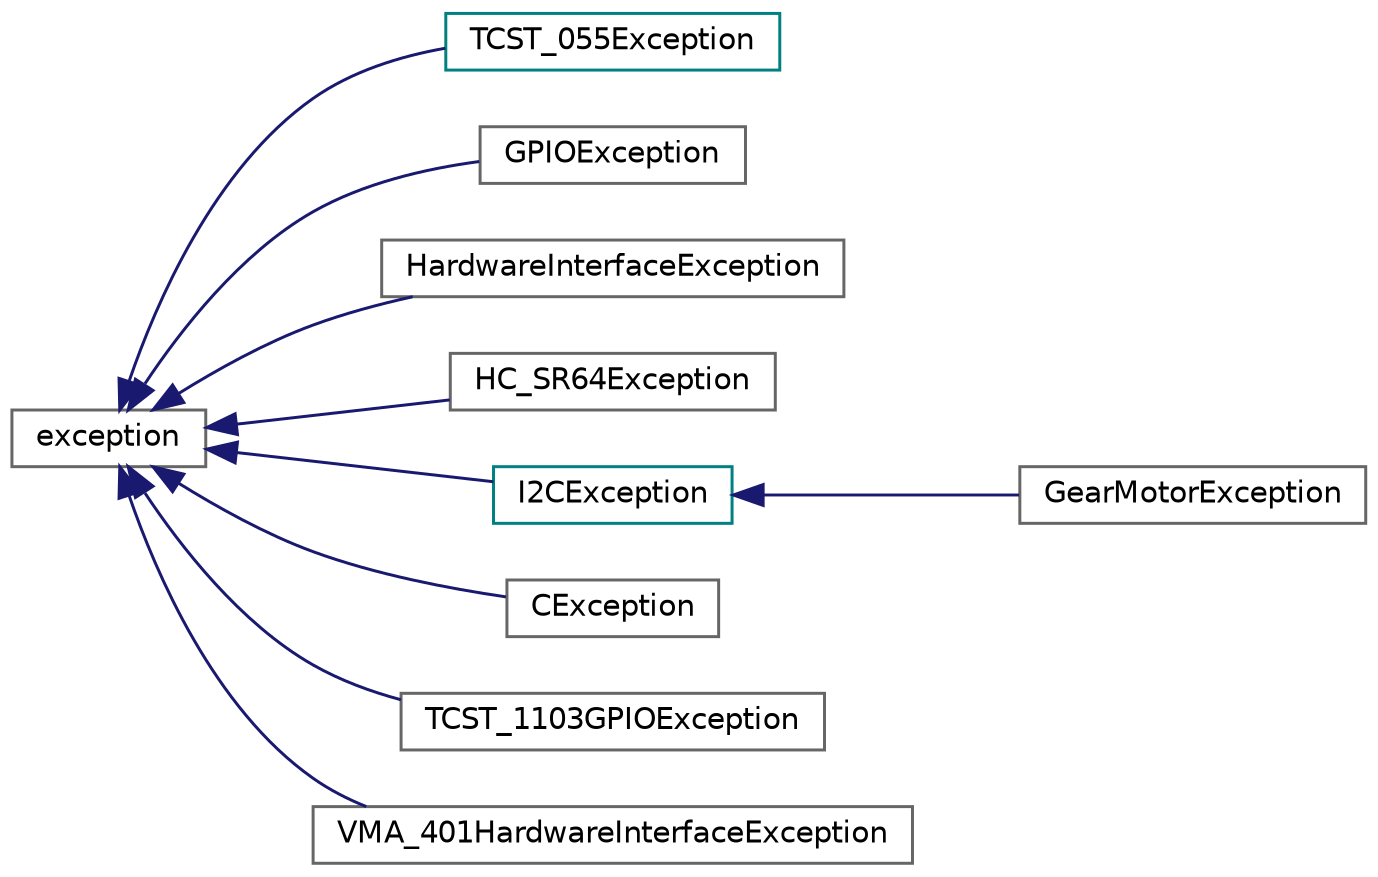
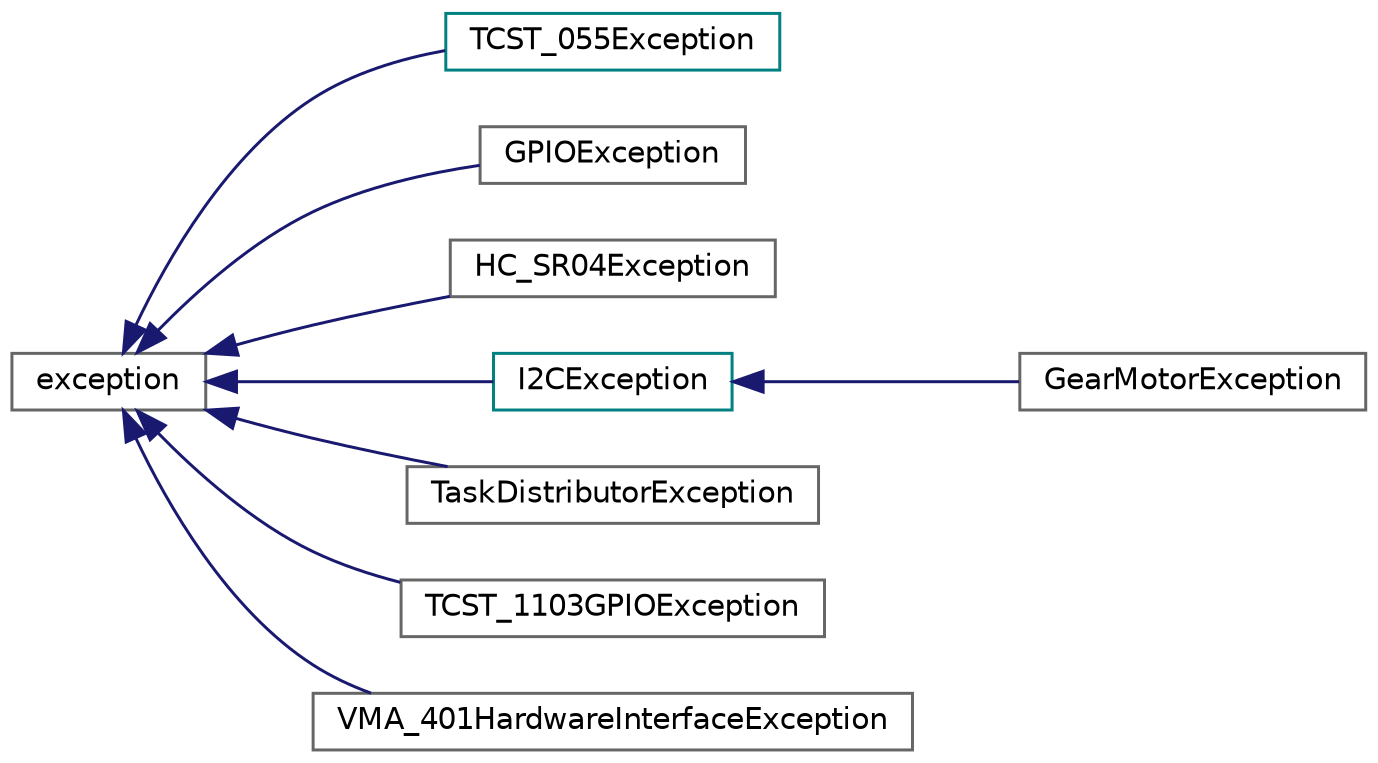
  digraph {
    rankdir=LR
    node [color=gray40 fillcolor=white fontname=Helvetica fontsize=10 shape=record style=filled]
    edge [color=midnightblue dir=back fontname=Helvetica fontsize=10 labelfontname=Helvetica labelfontsize=10 style=solid]
    n1 [height=0.2 label=exception width=0.4]
    n2 [color=teal height=0.2 label=TCST_055Exception width=0.4]
    n3 [height=0.2 label=GPIOException width=0.4]
-   n4 [height=0.2 label=HardwareInterfaceException width=0.4]
-   n5 [height=0.2 label=HC_SR64Exception width=0.4]
+   n5 [height=0.2 label=HC_SR04Exception width=0.4]
    n6 [color=teal height=0.2 label=I2CException width=0.4]
-   n7 [height=0.2 label=CException width=0.4]
+   n7 [height=0.2 label=TaskDistributorException width=0.4]
    n8 [height=0.2 label=TCST_1103GPIOException width=0.4]
    n9 [height=0.2 label=VMA_401HardwareInterfaceException width=0.4]
    n10 [height=0.2 label=GearMotorException width=0.4]
    n1 -> n2
    n1 -> n3
-   n1 -> n4
    n1 -> n5
    n1 -> n6
    n1 -> n7
    n1 -> n8
    n1 -> n9
    n6 -> n10
  }
